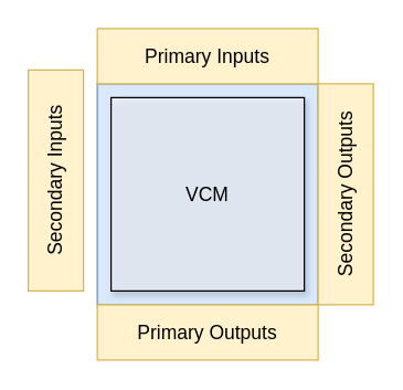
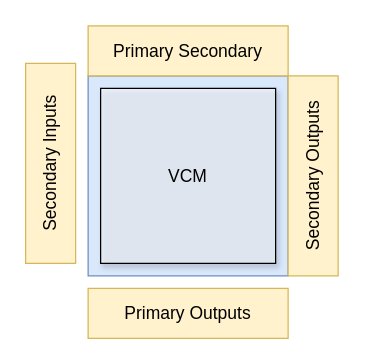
  <mxCell id="0" />
  <mxCell id="1" parent="0" />
  <mxCell id="2" value="" style="rounded=0;whiteSpace=wrap;html=1;align=center;verticalAlign=bottom;fontSize=14;fillColor=#dae8fc;strokeColor=#6c8ebf;" parent="1" vertex="1"><mxGeometry x="70" y="60" width="160" height="160" as="geometry" /></mxCell>
- <mxCell id="3" value="Primary Inputs" style="rounded=0;whiteSpace=wrap;html=1;fontSize=14;fillColor=#fff2cc;strokeColor=#d6b656;" parent="1" vertex="1"><mxGeometry x="70" y="20" width="160" height="40" as="geometry" /></mxCell>
- <mxCell id="4" value="Primary Outputs" style="rounded=0;whiteSpace=wrap;html=1;fontSize=14;fillColor=#fff2cc;strokeColor=#d6b656;" parent="1" vertex="1"><mxGeometry x="70" y="220" width="160" height="40" as="geometry" /></mxCell>
+ <mxCell id="3" value="Primary Secondary" style="rounded=0;whiteSpace=wrap;html=1;fontSize=14;fillColor=#fff2cc;strokeColor=#d6b656;" parent="1" vertex="1"><mxGeometry x="70" y="20" width="160" height="40" as="geometry" /></mxCell>
+ <mxCell id="4" value="Primary Outputs" style="rounded=0;whiteSpace=wrap;html=1;fontSize=14;fillColor=#fff2cc;strokeColor=#d6b656;" parent="1" vertex="1"><mxGeometry x="70" y="230" width="160" height="40" as="geometry" /></mxCell>
  <mxCell id="5" value="Secondary Outputs" style="rounded=0;whiteSpace=wrap;html=1;horizontal=0;fontSize=14;fillColor=#fff2cc;strokeColor=#d6b656;" parent="1" vertex="1"><mxGeometry x="230" y="60" width="40" height="160" as="geometry" /></mxCell>
  <mxCell id="6" value="Secondary Inputs" style="rounded=0;whiteSpace=wrap;html=1;horizontal=0;fontSize=14;fillColor=#fff2cc;strokeColor=#d6b656;" parent="1" vertex="1"><mxGeometry x="20" y="50" width="40" height="160" as="geometry" /></mxCell>
  <mxCell id="7" value="&lt;font style=&quot;font-size: 14px&quot;&gt;VCM&lt;/font&gt;" style="rounded=0;whiteSpace=wrap;html=1;fillColor=#FFFFFF7F;sketch=0;glass=0;shadow=1;" vertex="1" parent="1"><mxGeometry x="80" y="70" width="140" height="140" as="geometry" /></mxCell>
